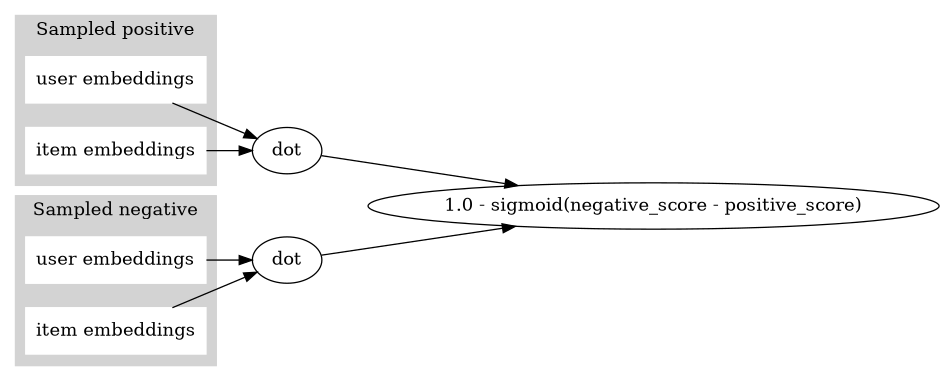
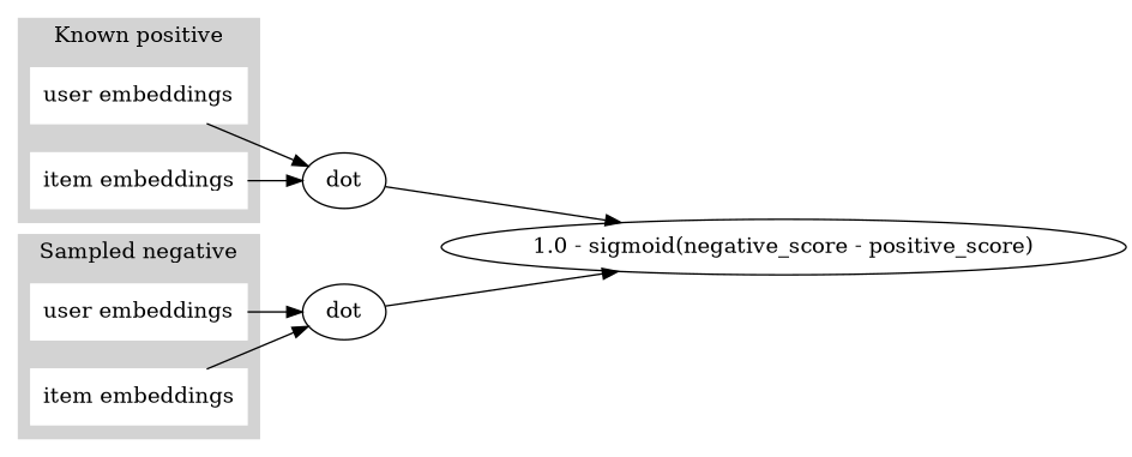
  digraph {
    rankdir=LR
    splines=line
    node [color=white fixedsize=false shape=record style=filled]
    n1 [label="user embeddings"]
    n2 [label="item embeddings"]
    n3 [label="user embeddings"]
    n4 [label="item embeddings"]
    n5 [label=dot color="" shape="" style=""]
    n6 [label=dot color="" shape="" style=""]
    n7 [label="1.0 - sigmoid(negative_score - positive_score)" color="" shape="" style=""]
    subgraph cluster_1 {
      color=lightgrey
-     label="Sampled positive"
+     label="Known positive"
      style=filled
      n1
      n2
    }
    subgraph cluster_2 {
      color=lightgrey
      label="Sampled negative"
      style=filled
      n3
      n4
    }
    subgraph sub_3 {
      n5
      n6
    }
    subgraph sub_4 {
      n7
    }
    n1 -> n5
    n2 -> n5
    n3 -> n6
    n4 -> n6
    n5 -> n7
    n6 -> n7
  }
